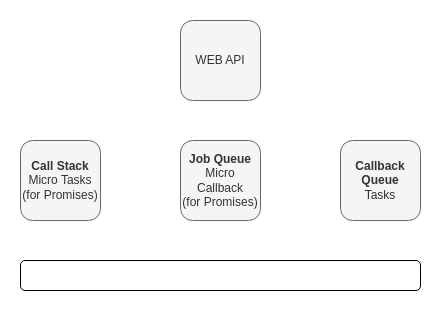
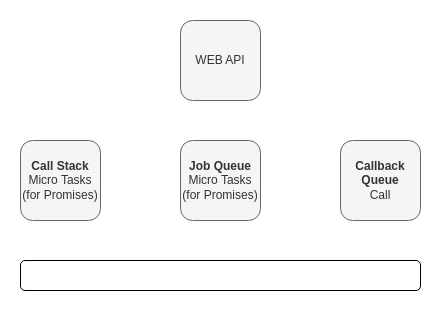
  <mxCell id="0" />
  <mxCell id="1" parent="0" />
  <mxCell id="2" value="&lt;b style=&quot;border-color: var(--border-color);&quot;&gt;Call Stack&lt;/b&gt;&lt;br style=&quot;border-color: var(--border-color);&quot;&gt;Micro Tasks&lt;br style=&quot;border-color: var(--border-color);&quot;&gt;(for Promises)" style="rounded=1;whiteSpace=wrap;html=1;fillColor=#f5f5f5;strokeColor=#666666;fontColor=#333333;flipH=0;" vertex="1" parent="1"><mxGeometry x="20" y="140" width="80" height="80" as="geometry" /></mxCell>
- <mxCell id="3" value="&lt;b&gt;Job Queue&lt;/b&gt;&lt;br&gt;Micro Callback&lt;br&gt;(for Promises)" style="rounded=1;whiteSpace=wrap;html=1;fillColor=#f5f5f5;strokeColor=#666666;fontColor=#333333;flipH=0;" vertex="1" parent="1"><mxGeometry x="180" y="140" width="80" height="80" as="geometry" /></mxCell>
- <mxCell id="4" value="&lt;b style=&quot;border-color: var(--border-color);&quot;&gt;Callback Queue&lt;/b&gt;&lt;br style=&quot;border-color: var(--border-color);&quot;&gt;Tasks" style="rounded=1;whiteSpace=wrap;html=1;fillColor=#f5f5f5;strokeColor=#666666;fontColor=#333333;flipH=0;" vertex="1" parent="1"><mxGeometry x="340" y="140" width="80" height="80" as="geometry" /></mxCell>
+ <mxCell id="3" value="&lt;b&gt;Job Queue&lt;/b&gt;&lt;br&gt;Micro Tasks&lt;br&gt;(for Promises)" style="rounded=1;whiteSpace=wrap;html=1;fillColor=#f5f5f5;strokeColor=#666666;fontColor=#333333;flipH=0;" vertex="1" parent="1"><mxGeometry x="180" y="140" width="80" height="80" as="geometry" /></mxCell>
+ <mxCell id="4" value="&lt;b style=&quot;border-color: var(--border-color);&quot;&gt;Callback Queue&lt;/b&gt;&lt;br style=&quot;border-color: var(--border-color);&quot;&gt;Call" style="rounded=1;whiteSpace=wrap;html=1;fillColor=#f5f5f5;strokeColor=#666666;fontColor=#333333;flipH=0;" vertex="1" parent="1"><mxGeometry x="340" y="140" width="80" height="80" as="geometry" /></mxCell>
  <mxCell id="5" value="WEB API" style="rounded=1;whiteSpace=wrap;html=1;fillColor=#f5f5f5;strokeColor=#666666;fontColor=#333333;" vertex="1" parent="1"><mxGeometry x="180" y="20" width="80" height="80" as="geometry" /></mxCell>
  <mxCell id="6" value="" style="rounded=1;whiteSpace=wrap;html=1;fillColor=none;" vertex="1" parent="1"><mxGeometry x="20" y="260" width="400" height="30" as="geometry" /></mxCell>
